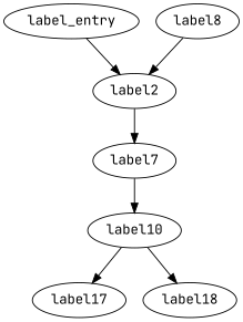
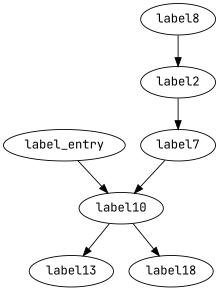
  digraph {
    fontname="JetBrains Mono"
    node [fontname="JetBrains Mono"]
    edge [fontname="JetBrains Mono"]
    label_entry
    label2
    n3 [label=label7]
    label10
    label8
-   label13 [label=label17]
+   label13
    n7 [label=label18]
-   label_entry -> label2
+   label_entry -> label10
    label2 -> n3
    n3 -> label10
    label10 -> label13
    label10 -> n7
    label8 -> label2
  }
